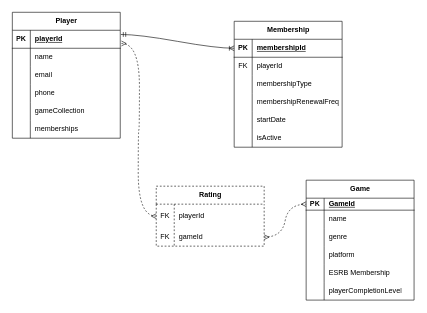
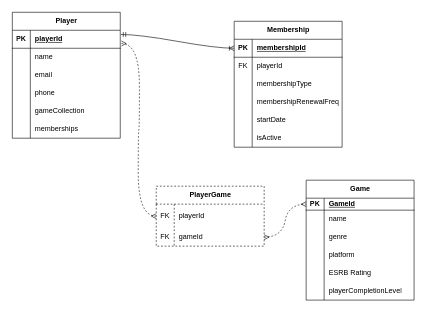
  <mxCell id="0" />
  <mxCell id="1" parent="0" />
  <mxCell id="2" value="Game" style="shape=table;startSize=30;container=1;collapsible=1;childLayout=tableLayout;fixedRows=1;rowLines=0;fontStyle=1;align=center;resizeLast=1;html=1;" vertex="1" parent="1"><mxGeometry x="510" y="300" width="180" height="200" as="geometry" /></mxCell>
  <mxCell id="3" value="" style="shape=tableRow;horizontal=0;startSize=0;swimlaneHead=0;swimlaneBody=0;fillColor=none;collapsible=0;dropTarget=0;points=[[0,0.5],[1,0.5]];portConstraint=eastwest;top=0;left=0;right=0;bottom=1;" vertex="1" parent="2"><mxGeometry y="30" width="180" height="20" as="geometry" /></mxCell>
  <mxCell id="4" value="PK" style="shape=partialRectangle;connectable=0;fillColor=none;top=0;left=0;bottom=0;right=0;fontStyle=1;overflow=hidden;whiteSpace=wrap;html=1;" vertex="1" parent="3"><mxGeometry width="30" height="20" as="geometry"><mxRectangle width="30" height="20" as="alternateBounds" /></mxGeometry></mxCell>
  <mxCell id="5" value="GameId" style="shape=partialRectangle;connectable=0;fillColor=none;top=0;left=0;bottom=0;right=0;align=left;spacingLeft=6;fontStyle=5;overflow=hidden;whiteSpace=wrap;html=1;" vertex="1" parent="3"><mxGeometry x="30" width="150" height="20" as="geometry"><mxRectangle width="150" height="20" as="alternateBounds" /></mxGeometry></mxCell>
  <mxCell id="6" value="" style="shape=tableRow;horizontal=0;startSize=0;swimlaneHead=0;swimlaneBody=0;fillColor=none;collapsible=0;dropTarget=0;points=[[0,0.5],[1,0.5]];portConstraint=eastwest;top=0;left=0;right=0;bottom=0;" vertex="1" parent="2"><mxGeometry y="50" width="180" height="30" as="geometry" /></mxCell>
  <mxCell id="7" value="" style="shape=partialRectangle;connectable=0;fillColor=none;top=0;left=0;bottom=0;right=0;editable=1;overflow=hidden;whiteSpace=wrap;html=1;" vertex="1" parent="6"><mxGeometry width="30" height="30" as="geometry"><mxRectangle width="30" height="30" as="alternateBounds" /></mxGeometry></mxCell>
  <mxCell id="8" value="name" style="shape=partialRectangle;connectable=0;fillColor=none;top=0;left=0;bottom=0;right=0;align=left;spacingLeft=6;overflow=hidden;whiteSpace=wrap;html=1;" vertex="1" parent="6"><mxGeometry x="30" width="150" height="30" as="geometry"><mxRectangle width="150" height="30" as="alternateBounds" /></mxGeometry></mxCell>
  <mxCell id="9" value="" style="shape=tableRow;horizontal=0;startSize=0;swimlaneHead=0;swimlaneBody=0;fillColor=none;collapsible=0;dropTarget=0;points=[[0,0.5],[1,0.5]];portConstraint=eastwest;top=0;left=0;right=0;bottom=0;" vertex="1" parent="2"><mxGeometry y="80" width="180" height="30" as="geometry" /></mxCell>
  <mxCell id="10" value="" style="shape=partialRectangle;connectable=0;fillColor=none;top=0;left=0;bottom=0;right=0;editable=1;overflow=hidden;whiteSpace=wrap;html=1;" vertex="1" parent="9"><mxGeometry width="30" height="30" as="geometry"><mxRectangle width="30" height="30" as="alternateBounds" /></mxGeometry></mxCell>
  <mxCell id="11" value="genre" style="shape=partialRectangle;connectable=0;fillColor=none;top=0;left=0;bottom=0;right=0;align=left;spacingLeft=6;overflow=hidden;whiteSpace=wrap;html=1;" vertex="1" parent="9"><mxGeometry x="30" width="150" height="30" as="geometry"><mxRectangle width="150" height="30" as="alternateBounds" /></mxGeometry></mxCell>
  <mxCell id="12" value="" style="shape=tableRow;horizontal=0;startSize=0;swimlaneHead=0;swimlaneBody=0;fillColor=none;collapsible=0;dropTarget=0;points=[[0,0.5],[1,0.5]];portConstraint=eastwest;top=0;left=0;right=0;bottom=0;" vertex="1" parent="2"><mxGeometry y="110" width="180" height="30" as="geometry" /></mxCell>
  <mxCell id="13" value="" style="shape=partialRectangle;connectable=0;fillColor=none;top=0;left=0;bottom=0;right=0;editable=1;overflow=hidden;whiteSpace=wrap;html=1;" vertex="1" parent="12"><mxGeometry width="30" height="30" as="geometry"><mxRectangle width="30" height="30" as="alternateBounds" /></mxGeometry></mxCell>
  <mxCell id="14" value="platform" style="shape=partialRectangle;connectable=0;fillColor=none;top=0;left=0;bottom=0;right=0;align=left;spacingLeft=6;overflow=hidden;whiteSpace=wrap;html=1;" vertex="1" parent="12"><mxGeometry x="30" width="150" height="30" as="geometry"><mxRectangle width="150" height="30" as="alternateBounds" /></mxGeometry></mxCell>
  <mxCell id="15" style="shape=tableRow;horizontal=0;startSize=0;swimlaneHead=0;swimlaneBody=0;fillColor=none;collapsible=0;dropTarget=0;points=[[0,0.5],[1,0.5]];portConstraint=eastwest;top=0;left=0;right=0;bottom=0;" vertex="1" parent="2"><mxGeometry y="140" width="180" height="30" as="geometry" /></mxCell>
  <mxCell id="16" style="shape=partialRectangle;connectable=0;fillColor=none;top=0;left=0;bottom=0;right=0;editable=1;overflow=hidden;whiteSpace=wrap;html=1;" vertex="1" parent="15"><mxGeometry width="30" height="30" as="geometry"><mxRectangle width="30" height="30" as="alternateBounds" /></mxGeometry></mxCell>
- <mxCell id="17" value="ESRB Membership" style="shape=partialRectangle;connectable=0;fillColor=none;top=0;left=0;bottom=0;right=0;align=left;spacingLeft=6;overflow=hidden;whiteSpace=wrap;html=1;" vertex="1" parent="15"><mxGeometry x="30" width="150" height="30" as="geometry"><mxRectangle width="150" height="30" as="alternateBounds" /></mxGeometry></mxCell>
+ <mxCell id="17" value="ESRB Rating" style="shape=partialRectangle;connectable=0;fillColor=none;top=0;left=0;bottom=0;right=0;align=left;spacingLeft=6;overflow=hidden;whiteSpace=wrap;html=1;" vertex="1" parent="15"><mxGeometry x="30" width="150" height="30" as="geometry"><mxRectangle width="150" height="30" as="alternateBounds" /></mxGeometry></mxCell>
  <mxCell id="18" style="shape=tableRow;horizontal=0;startSize=0;swimlaneHead=0;swimlaneBody=0;fillColor=none;collapsible=0;dropTarget=0;points=[[0,0.5],[1,0.5]];portConstraint=eastwest;top=0;left=0;right=0;bottom=0;" vertex="1" parent="2"><mxGeometry y="170" width="180" height="30" as="geometry" /></mxCell>
  <mxCell id="19" value="" style="shape=partialRectangle;connectable=0;fillColor=none;top=0;left=0;bottom=0;right=0;editable=1;overflow=hidden;whiteSpace=wrap;html=1;" vertex="1" parent="18"><mxGeometry width="30" height="30" as="geometry"><mxRectangle width="30" height="30" as="alternateBounds" /></mxGeometry></mxCell>
  <mxCell id="20" value="playerCompletionLevel" style="shape=partialRectangle;connectable=0;fillColor=none;top=0;left=0;bottom=0;right=0;align=left;spacingLeft=6;overflow=hidden;whiteSpace=wrap;html=1;" vertex="1" parent="18"><mxGeometry x="30" width="150" height="30" as="geometry"><mxRectangle width="150" height="30" as="alternateBounds" /></mxGeometry></mxCell>
  <mxCell id="21" value="Player" style="shape=table;startSize=30;container=1;collapsible=1;childLayout=tableLayout;fixedRows=1;rowLines=0;fontStyle=1;align=center;resizeLast=1;html=1;" vertex="1" parent="1"><mxGeometry x="20" y="20" width="180" height="210" as="geometry" /></mxCell>
  <mxCell id="22" value="" style="shape=tableRow;horizontal=0;startSize=0;swimlaneHead=0;swimlaneBody=0;fillColor=none;collapsible=0;dropTarget=0;points=[[0,0.5],[1,0.5]];portConstraint=eastwest;top=0;left=0;right=0;bottom=1;" vertex="1" parent="21"><mxGeometry y="30" width="180" height="30" as="geometry" /></mxCell>
  <mxCell id="23" value="PK" style="shape=partialRectangle;connectable=0;fillColor=none;top=0;left=0;bottom=0;right=0;fontStyle=1;overflow=hidden;whiteSpace=wrap;html=1;" vertex="1" parent="22"><mxGeometry width="30" height="30" as="geometry"><mxRectangle width="30" height="30" as="alternateBounds" /></mxGeometry></mxCell>
  <mxCell id="24" value="playerId" style="shape=partialRectangle;connectable=0;fillColor=none;top=0;left=0;bottom=0;right=0;align=left;spacingLeft=6;fontStyle=5;overflow=hidden;whiteSpace=wrap;html=1;" vertex="1" parent="22"><mxGeometry x="30" width="150" height="30" as="geometry"><mxRectangle width="150" height="30" as="alternateBounds" /></mxGeometry></mxCell>
  <mxCell id="25" value="" style="shape=tableRow;horizontal=0;startSize=0;swimlaneHead=0;swimlaneBody=0;fillColor=none;collapsible=0;dropTarget=0;points=[[0,0.5],[1,0.5]];portConstraint=eastwest;top=0;left=0;right=0;bottom=0;" vertex="1" parent="21"><mxGeometry y="60" width="180" height="30" as="geometry" /></mxCell>
  <mxCell id="26" value="" style="shape=partialRectangle;connectable=0;fillColor=none;top=0;left=0;bottom=0;right=0;editable=1;overflow=hidden;whiteSpace=wrap;html=1;" vertex="1" parent="25"><mxGeometry width="30" height="30" as="geometry"><mxRectangle width="30" height="30" as="alternateBounds" /></mxGeometry></mxCell>
  <mxCell id="27" value="name" style="shape=partialRectangle;connectable=0;fillColor=none;top=0;left=0;bottom=0;right=0;align=left;spacingLeft=6;overflow=hidden;whiteSpace=wrap;html=1;" vertex="1" parent="25"><mxGeometry x="30" width="150" height="30" as="geometry"><mxRectangle width="150" height="30" as="alternateBounds" /></mxGeometry></mxCell>
  <mxCell id="28" value="" style="shape=tableRow;horizontal=0;startSize=0;swimlaneHead=0;swimlaneBody=0;fillColor=none;collapsible=0;dropTarget=0;points=[[0,0.5],[1,0.5]];portConstraint=eastwest;top=0;left=0;right=0;bottom=0;" vertex="1" parent="21"><mxGeometry y="90" width="180" height="30" as="geometry" /></mxCell>
  <mxCell id="29" value="" style="shape=partialRectangle;connectable=0;fillColor=none;top=0;left=0;bottom=0;right=0;editable=1;overflow=hidden;whiteSpace=wrap;html=1;" vertex="1" parent="28"><mxGeometry width="30" height="30" as="geometry"><mxRectangle width="30" height="30" as="alternateBounds" /></mxGeometry></mxCell>
  <mxCell id="30" value="email" style="shape=partialRectangle;connectable=0;fillColor=none;top=0;left=0;bottom=0;right=0;align=left;spacingLeft=6;overflow=hidden;whiteSpace=wrap;html=1;" vertex="1" parent="28"><mxGeometry x="30" width="150" height="30" as="geometry"><mxRectangle width="150" height="30" as="alternateBounds" /></mxGeometry></mxCell>
  <mxCell id="31" value="" style="shape=tableRow;horizontal=0;startSize=0;swimlaneHead=0;swimlaneBody=0;fillColor=none;collapsible=0;dropTarget=0;points=[[0,0.5],[1,0.5]];portConstraint=eastwest;top=0;left=0;right=0;bottom=0;" vertex="1" parent="21"><mxGeometry y="120" width="180" height="30" as="geometry" /></mxCell>
  <mxCell id="32" value="" style="shape=partialRectangle;connectable=0;fillColor=none;top=0;left=0;bottom=0;right=0;editable=1;overflow=hidden;whiteSpace=wrap;html=1;" vertex="1" parent="31"><mxGeometry width="30" height="30" as="geometry"><mxRectangle width="30" height="30" as="alternateBounds" /></mxGeometry></mxCell>
  <mxCell id="33" value="phone" style="shape=partialRectangle;connectable=0;fillColor=none;top=0;left=0;bottom=0;right=0;align=left;spacingLeft=6;overflow=hidden;whiteSpace=wrap;html=1;" vertex="1" parent="31"><mxGeometry x="30" width="150" height="30" as="geometry"><mxRectangle width="150" height="30" as="alternateBounds" /></mxGeometry></mxCell>
  <mxCell id="34" style="shape=tableRow;horizontal=0;startSize=0;swimlaneHead=0;swimlaneBody=0;fillColor=none;collapsible=0;dropTarget=0;points=[[0,0.5],[1,0.5]];portConstraint=eastwest;top=0;left=0;right=0;bottom=0;" vertex="1" parent="21"><mxGeometry y="150" width="180" height="30" as="geometry" /></mxCell>
  <mxCell id="35" style="shape=partialRectangle;connectable=0;fillColor=none;top=0;left=0;bottom=0;right=0;editable=1;overflow=hidden;whiteSpace=wrap;html=1;" vertex="1" parent="34"><mxGeometry width="30" height="30" as="geometry"><mxRectangle width="30" height="30" as="alternateBounds" /></mxGeometry></mxCell>
  <mxCell id="36" value="gameCollection" style="shape=partialRectangle;connectable=0;fillColor=none;top=0;left=0;bottom=0;right=0;align=left;spacingLeft=6;overflow=hidden;whiteSpace=wrap;html=1;" vertex="1" parent="34"><mxGeometry x="30" width="150" height="30" as="geometry"><mxRectangle width="150" height="30" as="alternateBounds" /></mxGeometry></mxCell>
  <mxCell id="37" style="shape=tableRow;horizontal=0;startSize=0;swimlaneHead=0;swimlaneBody=0;fillColor=none;collapsible=0;dropTarget=0;points=[[0,0.5],[1,0.5]];portConstraint=eastwest;top=0;left=0;right=0;bottom=0;" vertex="1" parent="21"><mxGeometry y="180" width="180" height="30" as="geometry" /></mxCell>
  <mxCell id="38" value="" style="shape=partialRectangle;connectable=0;fillColor=none;top=0;left=0;bottom=0;right=0;editable=1;overflow=hidden;whiteSpace=wrap;html=1;" vertex="1" parent="37"><mxGeometry width="30" height="30" as="geometry"><mxRectangle width="30" height="30" as="alternateBounds" /></mxGeometry></mxCell>
  <mxCell id="39" value="memberships" style="shape=partialRectangle;connectable=0;fillColor=none;top=0;left=0;bottom=0;right=0;align=left;spacingLeft=6;overflow=hidden;whiteSpace=wrap;html=1;" vertex="1" parent="37"><mxGeometry x="30" width="150" height="30" as="geometry"><mxRectangle width="150" height="30" as="alternateBounds" /></mxGeometry></mxCell>
  <mxCell id="40" value="Membership" style="shape=table;startSize=30;container=1;collapsible=1;childLayout=tableLayout;fixedRows=1;rowLines=0;fontStyle=1;align=center;resizeLast=1;html=1;" vertex="1" parent="1"><mxGeometry x="390" y="35" width="180" height="210" as="geometry" /></mxCell>
  <mxCell id="41" value="" style="shape=tableRow;horizontal=0;startSize=0;swimlaneHead=0;swimlaneBody=0;fillColor=none;collapsible=0;dropTarget=0;points=[[0,0.5],[1,0.5]];portConstraint=eastwest;top=0;left=0;right=0;bottom=1;" vertex="1" parent="40"><mxGeometry y="30" width="180" height="30" as="geometry" /></mxCell>
  <mxCell id="42" value="PK" style="shape=partialRectangle;connectable=0;fillColor=none;top=0;left=0;bottom=0;right=0;fontStyle=1;overflow=hidden;whiteSpace=wrap;html=1;" vertex="1" parent="41"><mxGeometry width="30" height="30" as="geometry"><mxRectangle width="30" height="30" as="alternateBounds" /></mxGeometry></mxCell>
  <mxCell id="43" value="membershipId" style="shape=partialRectangle;connectable=0;fillColor=none;top=0;left=0;bottom=0;right=0;align=left;spacingLeft=6;fontStyle=5;overflow=hidden;whiteSpace=wrap;html=1;" vertex="1" parent="41"><mxGeometry x="30" width="150" height="30" as="geometry"><mxRectangle width="150" height="30" as="alternateBounds" /></mxGeometry></mxCell>
  <mxCell id="44" style="shape=tableRow;horizontal=0;startSize=0;swimlaneHead=0;swimlaneBody=0;fillColor=none;collapsible=0;dropTarget=0;points=[[0,0.5],[1,0.5]];portConstraint=eastwest;top=0;left=0;right=0;bottom=0;" vertex="1" parent="40"><mxGeometry y="60" width="180" height="30" as="geometry" /></mxCell>
  <mxCell id="45" value="FK" style="shape=partialRectangle;connectable=0;fillColor=none;top=0;left=0;bottom=0;right=0;editable=1;overflow=hidden;whiteSpace=wrap;html=1;" vertex="1" parent="44"><mxGeometry width="30" height="30" as="geometry"><mxRectangle width="30" height="30" as="alternateBounds" /></mxGeometry></mxCell>
  <mxCell id="46" value="playerId" style="shape=partialRectangle;connectable=0;fillColor=none;top=0;left=0;bottom=0;right=0;align=left;spacingLeft=6;overflow=hidden;whiteSpace=wrap;html=1;" vertex="1" parent="44"><mxGeometry x="30" width="150" height="30" as="geometry"><mxRectangle width="150" height="30" as="alternateBounds" /></mxGeometry></mxCell>
  <mxCell id="47" value="" style="shape=tableRow;horizontal=0;startSize=0;swimlaneHead=0;swimlaneBody=0;fillColor=none;collapsible=0;dropTarget=0;points=[[0,0.5],[1,0.5]];portConstraint=eastwest;top=0;left=0;right=0;bottom=0;" vertex="1" parent="40"><mxGeometry y="90" width="180" height="30" as="geometry" /></mxCell>
  <mxCell id="48" value="" style="shape=partialRectangle;connectable=0;fillColor=none;top=0;left=0;bottom=0;right=0;editable=1;overflow=hidden;whiteSpace=wrap;html=1;" vertex="1" parent="47"><mxGeometry width="30" height="30" as="geometry"><mxRectangle width="30" height="30" as="alternateBounds" /></mxGeometry></mxCell>
  <mxCell id="49" value="membershipType" style="shape=partialRectangle;connectable=0;fillColor=none;top=0;left=0;bottom=0;right=0;align=left;spacingLeft=6;overflow=hidden;whiteSpace=wrap;html=1;" vertex="1" parent="47"><mxGeometry x="30" width="150" height="30" as="geometry"><mxRectangle width="150" height="30" as="alternateBounds" /></mxGeometry></mxCell>
  <mxCell id="50" value="" style="shape=tableRow;horizontal=0;startSize=0;swimlaneHead=0;swimlaneBody=0;fillColor=none;collapsible=0;dropTarget=0;points=[[0,0.5],[1,0.5]];portConstraint=eastwest;top=0;left=0;right=0;bottom=0;" vertex="1" parent="40"><mxGeometry y="120" width="180" height="30" as="geometry" /></mxCell>
  <mxCell id="51" value="" style="shape=partialRectangle;connectable=0;fillColor=none;top=0;left=0;bottom=0;right=0;editable=1;overflow=hidden;whiteSpace=wrap;html=1;" vertex="1" parent="50"><mxGeometry width="30" height="30" as="geometry"><mxRectangle width="30" height="30" as="alternateBounds" /></mxGeometry></mxCell>
  <mxCell id="52" value="membershipRenewalFreq" style="shape=partialRectangle;connectable=0;fillColor=none;top=0;left=0;bottom=0;right=0;align=left;spacingLeft=6;overflow=hidden;whiteSpace=wrap;html=1;" vertex="1" parent="50"><mxGeometry x="30" width="150" height="30" as="geometry"><mxRectangle width="150" height="30" as="alternateBounds" /></mxGeometry></mxCell>
  <mxCell id="53" value="" style="shape=tableRow;horizontal=0;startSize=0;swimlaneHead=0;swimlaneBody=0;fillColor=none;collapsible=0;dropTarget=0;points=[[0,0.5],[1,0.5]];portConstraint=eastwest;top=0;left=0;right=0;bottom=0;" vertex="1" parent="40"><mxGeometry y="150" width="180" height="30" as="geometry" /></mxCell>
  <mxCell id="54" value="" style="shape=partialRectangle;connectable=0;fillColor=none;top=0;left=0;bottom=0;right=0;editable=1;overflow=hidden;whiteSpace=wrap;html=1;" vertex="1" parent="53"><mxGeometry width="30" height="30" as="geometry"><mxRectangle width="30" height="30" as="alternateBounds" /></mxGeometry></mxCell>
  <mxCell id="55" value="startDate" style="shape=partialRectangle;connectable=0;fillColor=none;top=0;left=0;bottom=0;right=0;align=left;spacingLeft=6;overflow=hidden;whiteSpace=wrap;html=1;" vertex="1" parent="53"><mxGeometry x="30" width="150" height="30" as="geometry"><mxRectangle width="150" height="30" as="alternateBounds" /></mxGeometry></mxCell>
  <mxCell id="56" style="shape=tableRow;horizontal=0;startSize=0;swimlaneHead=0;swimlaneBody=0;fillColor=none;collapsible=0;dropTarget=0;points=[[0,0.5],[1,0.5]];portConstraint=eastwest;top=0;left=0;right=0;bottom=0;" vertex="1" parent="40"><mxGeometry y="180" width="180" height="30" as="geometry" /></mxCell>
  <mxCell id="57" style="shape=partialRectangle;connectable=0;fillColor=none;top=0;left=0;bottom=0;right=0;editable=1;overflow=hidden;whiteSpace=wrap;html=1;" vertex="1" parent="56"><mxGeometry width="30" height="30" as="geometry"><mxRectangle width="30" height="30" as="alternateBounds" /></mxGeometry></mxCell>
  <mxCell id="58" value="isActive" style="shape=partialRectangle;connectable=0;fillColor=none;top=0;left=0;bottom=0;right=0;align=left;spacingLeft=6;overflow=hidden;whiteSpace=wrap;html=1;" vertex="1" parent="56"><mxGeometry x="30" width="150" height="30" as="geometry"><mxRectangle width="150" height="30" as="alternateBounds" /></mxGeometry></mxCell>
  <mxCell id="59" value="" style="edgeStyle=entityRelationEdgeStyle;fontSize=12;html=1;endArrow=ERoneToMany;startArrow=ERmandOne;entryX=0;entryY=0.5;entryDx=0;entryDy=0;exitX=1.006;exitY=0.233;exitDx=0;exitDy=0;exitPerimeter=0;curved=1;endFill=0;" edge="1" parent="1" source="22" target="41"><mxGeometry width="100" height="100" relative="1" as="geometry"><mxPoint x="260" y="20" as="sourcePoint" /><mxPoint x="360" y="150" as="targetPoint" /></mxGeometry></mxCell>
- <mxCell id="60" value="Rating" style="shape=table;startSize=30;container=1;collapsible=1;childLayout=tableLayout;fixedRows=1;rowLines=0;fontStyle=1;align=center;resizeLast=1;html=1;dashed=1;" vertex="1" parent="1"><mxGeometry x="260" y="310" width="180" height="100" as="geometry" /></mxCell>
+ <mxCell id="60" value="PlayerGame" style="shape=table;startSize=30;container=1;collapsible=1;childLayout=tableLayout;fixedRows=1;rowLines=0;fontStyle=1;align=center;resizeLast=1;html=1;dashed=1;" vertex="1" parent="1"><mxGeometry x="260" y="310" width="180" height="100" as="geometry" /></mxCell>
  <mxCell id="61" value="" style="shape=tableRow;horizontal=0;startSize=0;swimlaneHead=0;swimlaneBody=0;fillColor=none;collapsible=0;dropTarget=0;points=[[0,0.5],[1,0.5]];portConstraint=eastwest;top=0;left=0;right=0;bottom=0;" vertex="1" parent="60"><mxGeometry y="30" width="180" height="40" as="geometry" /></mxCell>
  <mxCell id="62" value="FK" style="shape=partialRectangle;connectable=0;fillColor=none;top=0;left=0;bottom=0;right=0;editable=1;overflow=hidden;whiteSpace=wrap;html=1;" vertex="1" parent="61"><mxGeometry width="30" height="40" as="geometry"><mxRectangle width="30" height="40" as="alternateBounds" /></mxGeometry></mxCell>
  <mxCell id="63" value="playerId" style="shape=partialRectangle;connectable=0;fillColor=none;top=0;left=0;bottom=0;right=0;align=left;spacingLeft=6;overflow=hidden;whiteSpace=wrap;html=1;" vertex="1" parent="61"><mxGeometry x="30" width="150" height="40" as="geometry"><mxRectangle width="150" height="40" as="alternateBounds" /></mxGeometry></mxCell>
  <mxCell id="64" value="" style="shape=tableRow;horizontal=0;startSize=0;swimlaneHead=0;swimlaneBody=0;fillColor=none;collapsible=0;dropTarget=0;points=[[0,0.5],[1,0.5]];portConstraint=eastwest;top=0;left=0;right=0;bottom=0;" vertex="1" parent="60"><mxGeometry y="70" width="180" height="30" as="geometry" /></mxCell>
  <mxCell id="65" value="FK" style="shape=partialRectangle;connectable=0;fillColor=none;top=0;left=0;bottom=0;right=0;editable=1;overflow=hidden;whiteSpace=wrap;html=1;" vertex="1" parent="64"><mxGeometry width="30" height="30" as="geometry"><mxRectangle width="30" height="30" as="alternateBounds" /></mxGeometry></mxCell>
  <mxCell id="66" value="gameId" style="shape=partialRectangle;connectable=0;fillColor=none;top=0;left=0;bottom=0;right=0;align=left;spacingLeft=6;overflow=hidden;whiteSpace=wrap;html=1;" vertex="1" parent="64"><mxGeometry x="30" width="150" height="30" as="geometry"><mxRectangle width="150" height="30" as="alternateBounds" /></mxGeometry></mxCell>
  <mxCell id="67" value="" style="edgeStyle=entityRelationEdgeStyle;fontSize=12;html=1;endArrow=ERmany;startArrow=ERmany;exitX=1.011;exitY=0.733;exitDx=0;exitDy=0;exitPerimeter=0;entryX=0;entryY=0.5;entryDx=0;entryDy=0;dashed=1;curved=1;" edge="1" parent="1" source="22" target="61"><mxGeometry width="100" height="100" relative="1" as="geometry"><mxPoint x="240" y="215" as="sourcePoint" /><mxPoint x="340" y="115" as="targetPoint" /></mxGeometry></mxCell>
  <mxCell id="68" value="" style="edgeStyle=entityRelationEdgeStyle;fontSize=12;html=1;endArrow=ERmany;startArrow=ERmany;entryX=0;entryY=0.5;entryDx=0;entryDy=0;exitX=1;exitY=0.5;exitDx=0;exitDy=0;curved=1;dashed=1;" edge="1" parent="1" source="64" target="3"><mxGeometry width="100" height="100" relative="1" as="geometry"><mxPoint x="300" y="540" as="sourcePoint" /><mxPoint x="400" y="440" as="targetPoint" /></mxGeometry></mxCell>
